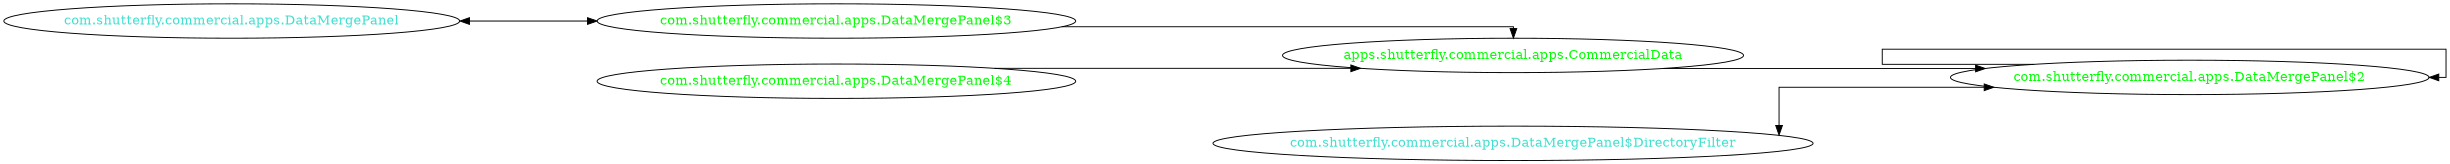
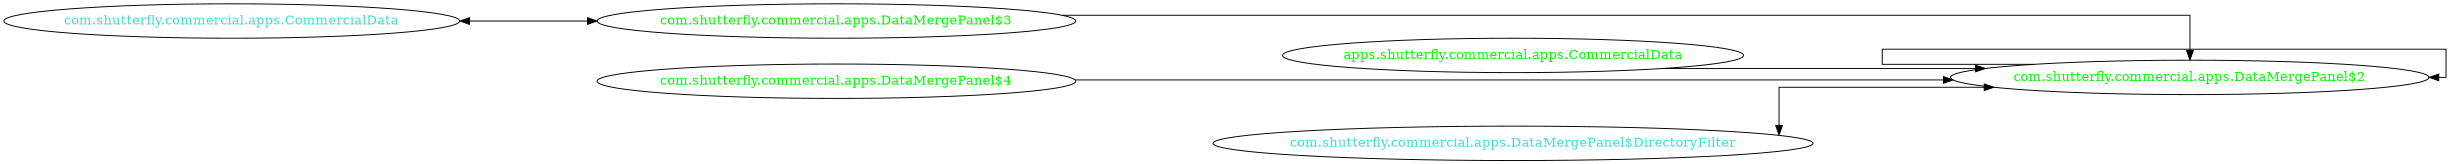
  digraph {
    concentrate=true
    rankdir=LR
    ranksep=2.0
    splines=ortho
    node [fontcolor=green]
    "com.shutterfly.commercial.apps.DataMergePanel$2"
    n2 [label="apps.shutterfly.commercial.apps.CommercialData"]
    "com.shutterfly.commercial.apps.DataMergePanel$3"
    "com.shutterfly.commercial.apps.DataMergePanel$4"
-   "com.shutterfly.commercial.apps.DataMergePanel" [fontcolor=turquoise]
+   "com.shutterfly.commercial.apps.DataMergePanel" [fontcolor=turquoise label="com.shutterfly.commercial.apps.CommercialData"]
    "com.shutterfly.commercial.apps.DataMergePanel$DirectoryFilter" [fontcolor=turquoise]
    "com.shutterfly.commercial.apps.DataMergePanel$2" -> "com.shutterfly.commercial.apps.DataMergePanel$2"
    n2 -> "com.shutterfly.commercial.apps.DataMergePanel$2"
-   "com.shutterfly.commercial.apps.DataMergePanel$3" -> n2
-   "com.shutterfly.commercial.apps.DataMergePanel$4" -> n2
+   "com.shutterfly.commercial.apps.DataMergePanel$3" -> "com.shutterfly.commercial.apps.DataMergePanel$2"
+   "com.shutterfly.commercial.apps.DataMergePanel$4" -> "com.shutterfly.commercial.apps.DataMergePanel$2"
    "com.shutterfly.commercial.apps.DataMergePanel" -> "com.shutterfly.commercial.apps.DataMergePanel$3" [dir=both]
    "com.shutterfly.commercial.apps.DataMergePanel$DirectoryFilter" -> "com.shutterfly.commercial.apps.DataMergePanel$2" [dir=both]
  }
